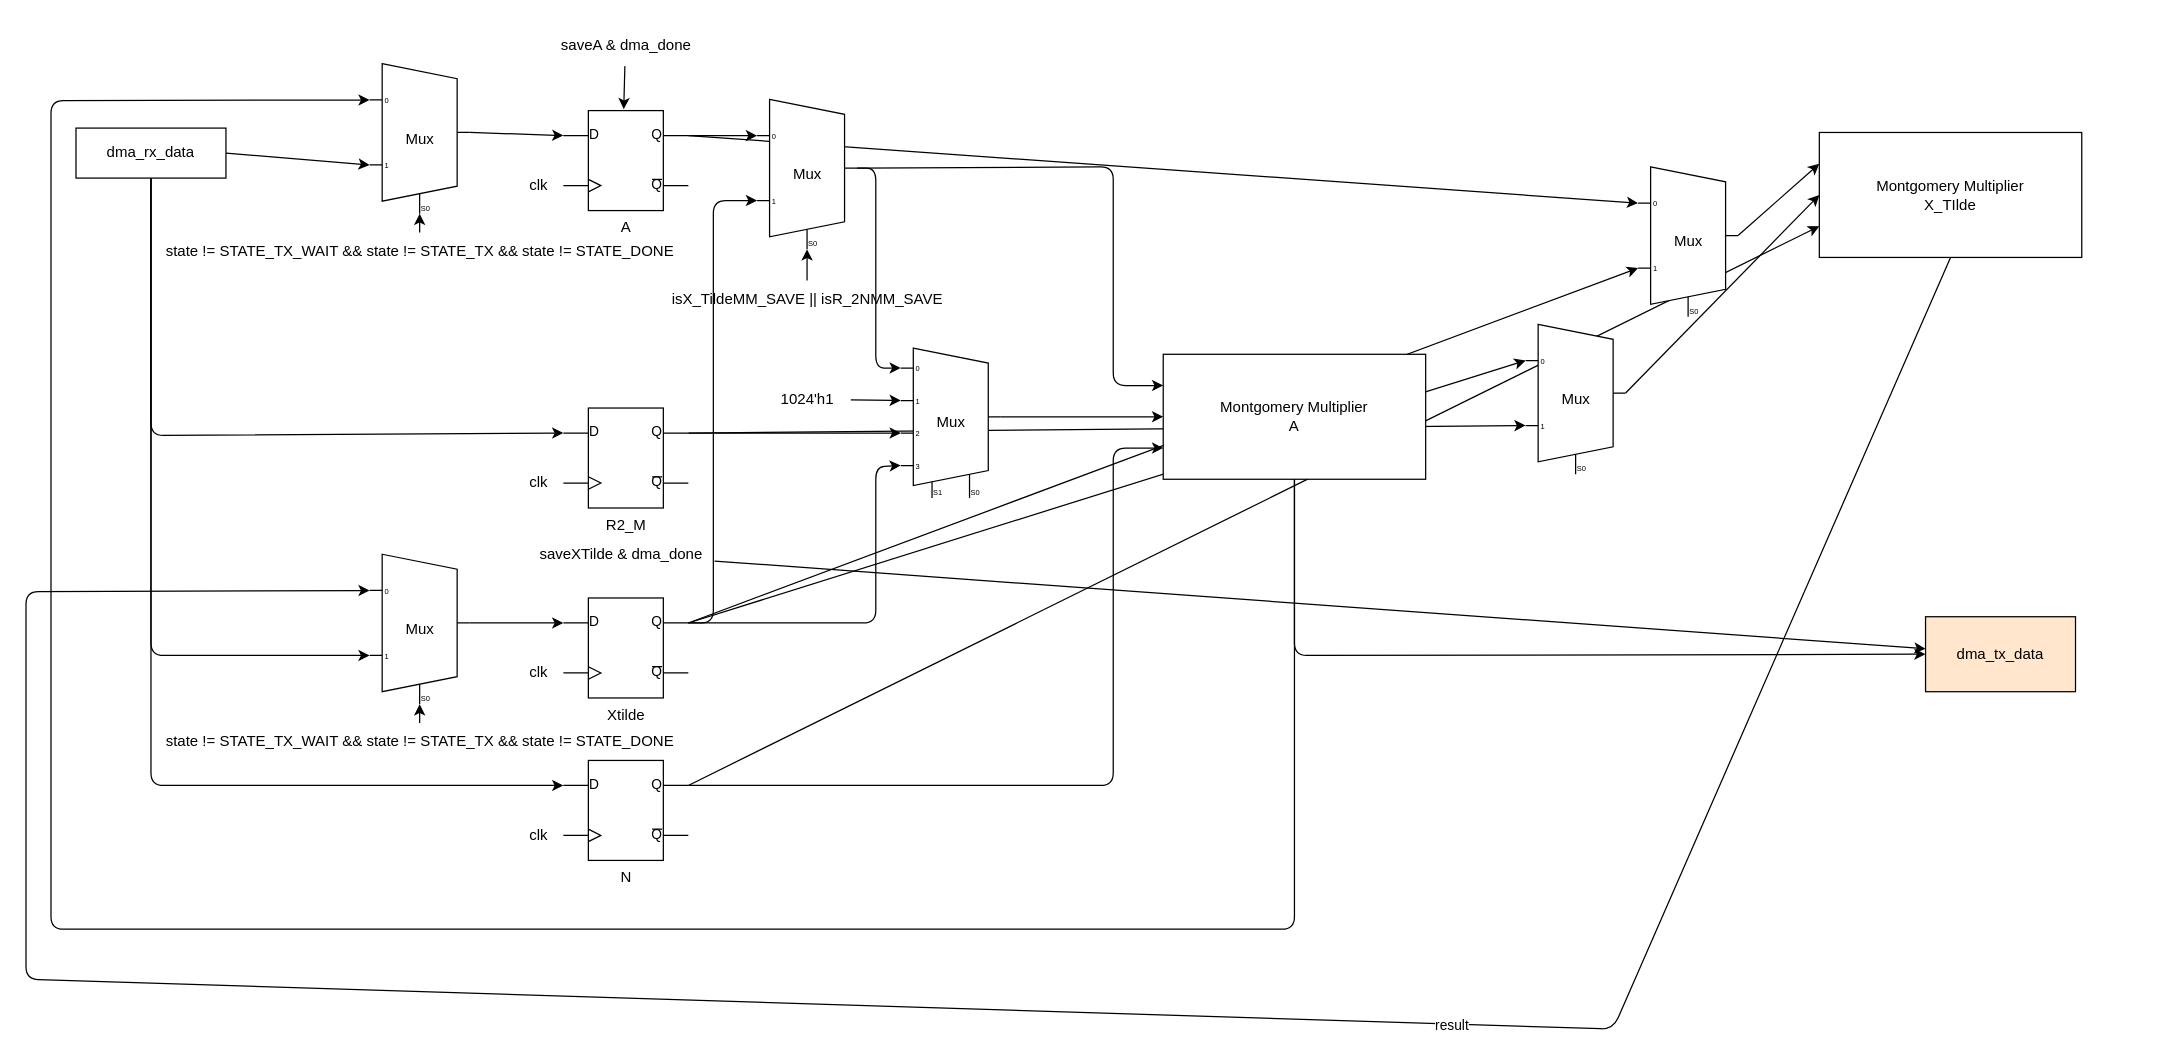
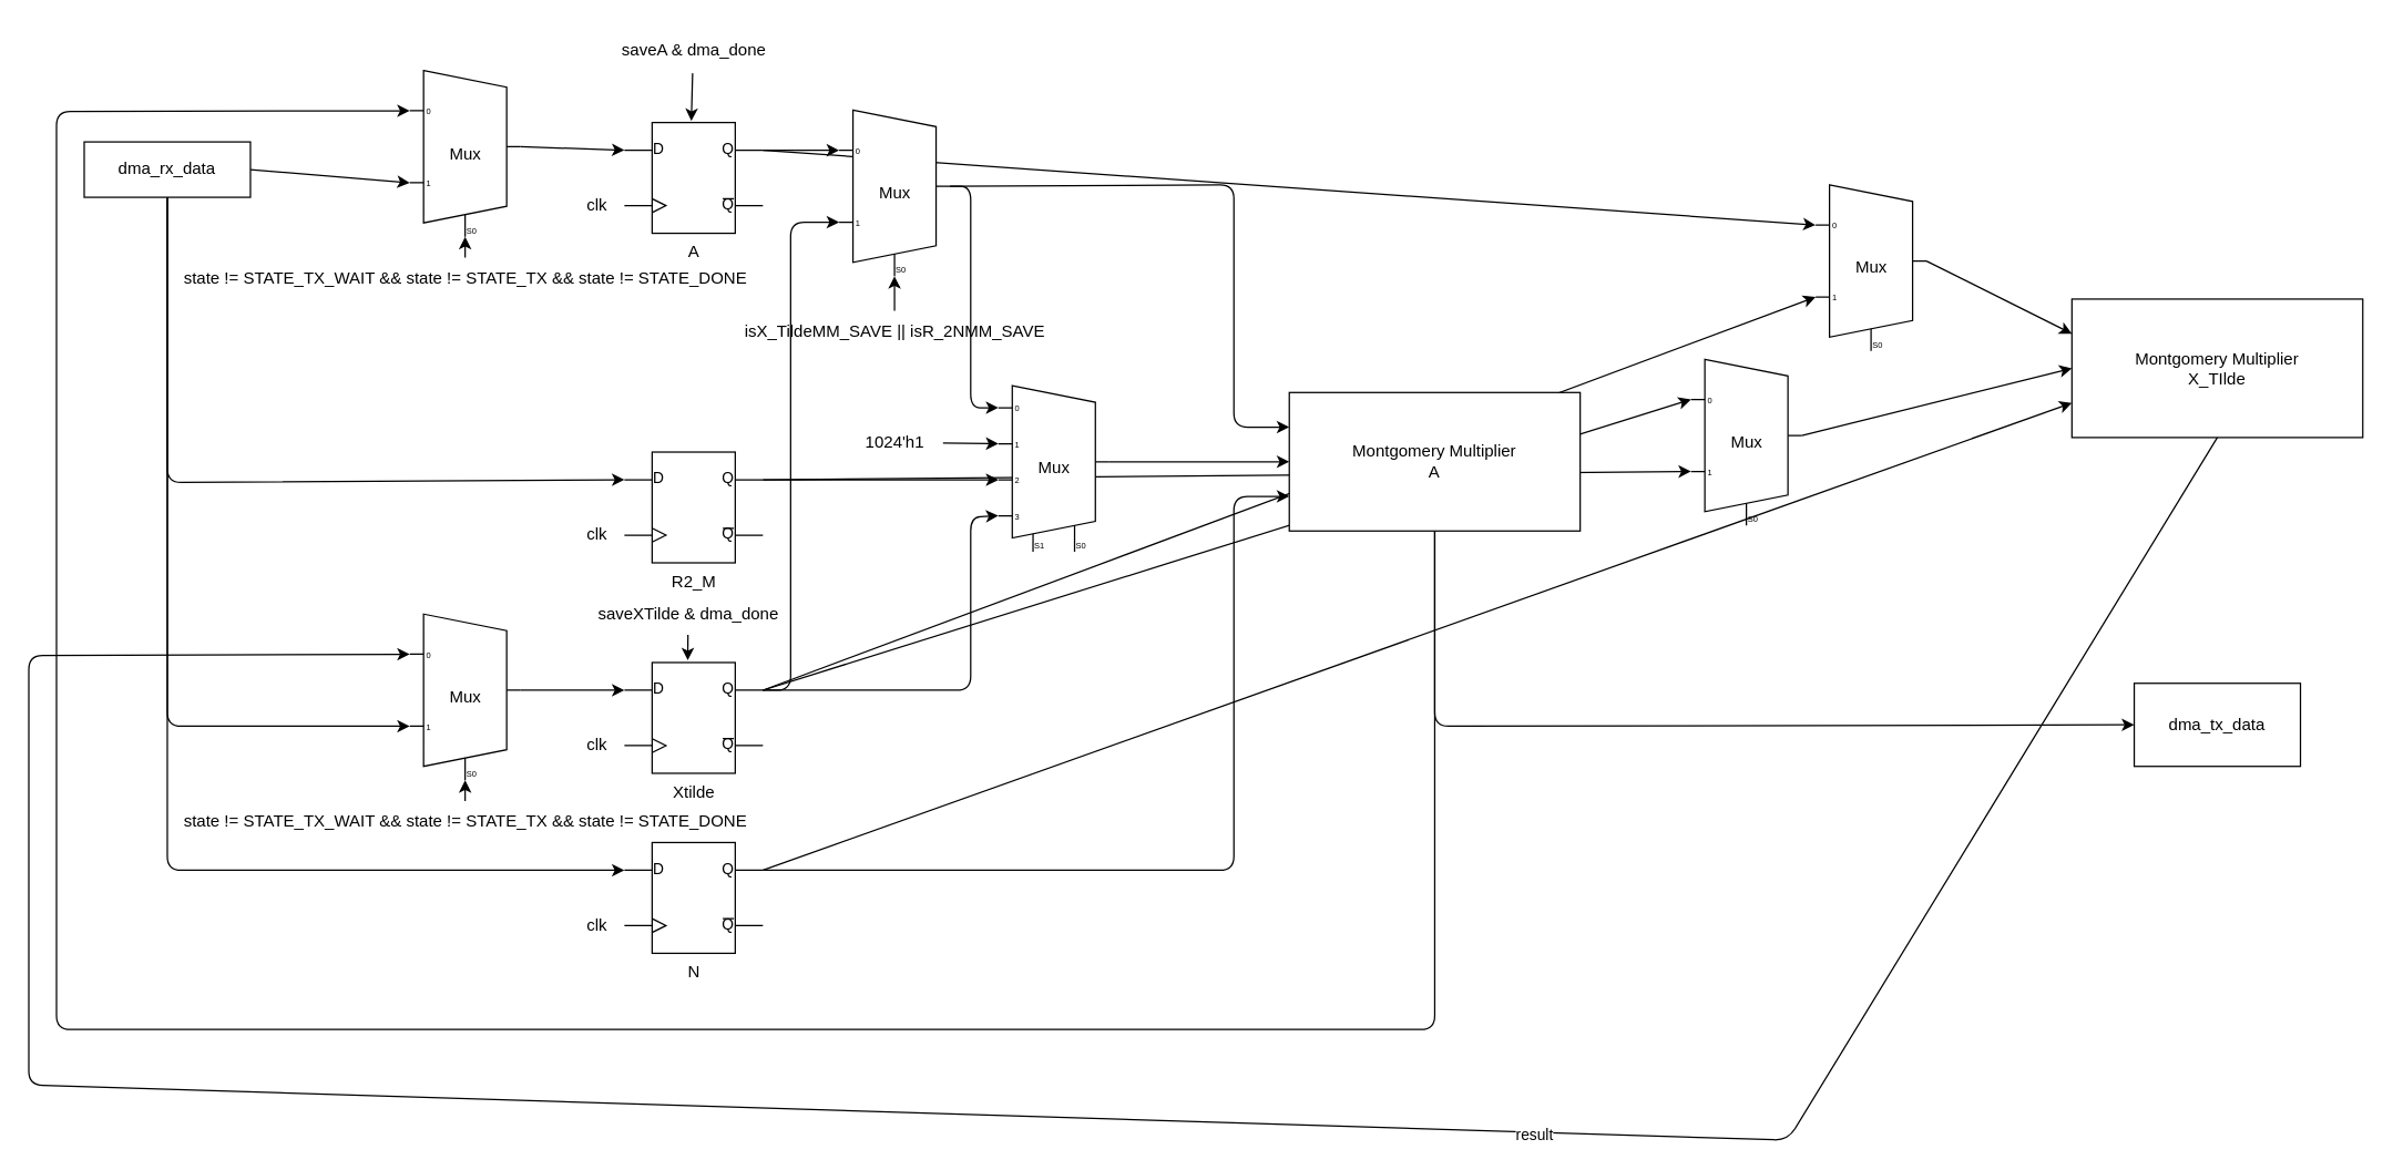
  <mxCell id="0" />
  <mxCell id="1" parent="0" />
  <mxCell id="2" style="edgeStyle=none;html=1;exitX=1;exitY=0.25;exitDx=0;exitDy=0;exitPerimeter=0;entryX=0;entryY=0.217;entryDx=0;entryDy=3;entryPerimeter=0;" parent="1" source="4" target="35" edge="1"><mxGeometry relative="1" as="geometry" /></mxCell>
  <mxCell id="3" style="edgeStyle=none;html=1;exitX=1;exitY=0.25;exitDx=0;exitDy=0;exitPerimeter=0;entryX=0;entryY=0.217;entryDx=0;entryDy=3;entryPerimeter=0;" edge="1" parent="1" source="4" target="56"><mxGeometry relative="1" as="geometry" /></mxCell>
  <mxCell id="4" value="A" style="verticalLabelPosition=bottom;shadow=0;dashed=0;align=center;html=1;verticalAlign=top;shape=mxgraph.electrical.logic_gates.d_type_flip-flop;" parent="1" vertex="1"><mxGeometry x="450" y="88" width="100" height="80" as="geometry" /></mxCell>
  <mxCell id="5" value="clk" style="text;html=1;align=center;verticalAlign=middle;resizable=0;points=[];autosize=1;strokeColor=none;fillColor=none;" parent="1" vertex="1"><mxGeometry x="410" y="133" width="40" height="30" as="geometry" /></mxCell>
  <mxCell id="6" style="edgeStyle=none;html=1;exitX=1;exitY=0.25;exitDx=0;exitDy=0;exitPerimeter=0;entryX=0;entryY=0.65;entryDx=0;entryDy=3;entryPerimeter=0;" parent="1" source="10" target="35" edge="1"><mxGeometry relative="1" as="geometry"><Array as="points"><mxPoint x="570" y="498" /><mxPoint x="570" y="160" /></Array></mxGeometry></mxCell>
  <mxCell id="7" style="edgeStyle=none;html=1;exitX=1;exitY=0.25;exitDx=0;exitDy=0;exitPerimeter=0;entryX=0;entryY=0.758;entryDx=0;entryDy=3;entryPerimeter=0;" parent="1" source="10" target="39" edge="1"><mxGeometry relative="1" as="geometry"><Array as="points"><mxPoint x="700" y="498" /><mxPoint x="700" y="373" /></Array></mxGeometry></mxCell>
  <mxCell id="8" style="edgeStyle=none;html=1;exitX=1;exitY=0.25;exitDx=0;exitDy=0;exitPerimeter=0;entryX=0;entryY=0.217;entryDx=0;entryDy=3;entryPerimeter=0;" edge="1" parent="1" source="10" target="54"><mxGeometry relative="1" as="geometry" /></mxCell>
  <mxCell id="9" style="edgeStyle=none;html=1;exitX=1;exitY=0.25;exitDx=0;exitDy=0;exitPerimeter=0;entryX=0;entryY=0.65;entryDx=0;entryDy=3;entryPerimeter=0;" edge="1" parent="1" source="10" target="56"><mxGeometry relative="1" as="geometry" /></mxCell>
  <mxCell id="10" value="Xtilde" style="verticalLabelPosition=bottom;shadow=0;dashed=0;align=center;html=1;verticalAlign=top;shape=mxgraph.electrical.logic_gates.d_type_flip-flop;" parent="1" vertex="1"><mxGeometry x="450" y="478" width="100" height="80" as="geometry" /></mxCell>
  <mxCell id="11" value="clk" style="text;html=1;align=center;verticalAlign=middle;resizable=0;points=[];autosize=1;strokeColor=none;fillColor=none;" parent="1" vertex="1"><mxGeometry x="410" y="523" width="40" height="30" as="geometry" /></mxCell>
  <mxCell id="12" style="edgeStyle=none;html=1;exitX=1;exitY=0.25;exitDx=0;exitDy=0;exitPerimeter=0;entryX=0;entryY=0.542;entryDx=0;entryDy=3;entryPerimeter=0;" parent="1" source="14" target="39" edge="1"><mxGeometry relative="1" as="geometry" /></mxCell>
  <mxCell id="13" style="edgeStyle=none;html=1;exitX=1;exitY=0.25;exitDx=0;exitDy=0;exitPerimeter=0;entryX=0;entryY=0.65;entryDx=0;entryDy=3;entryPerimeter=0;" edge="1" parent="1" source="14" target="54"><mxGeometry relative="1" as="geometry" /></mxCell>
  <mxCell id="14" value="R2_M" style="verticalLabelPosition=bottom;shadow=0;dashed=0;align=center;html=1;verticalAlign=top;shape=mxgraph.electrical.logic_gates.d_type_flip-flop;" parent="1" vertex="1"><mxGeometry x="450" y="326" width="100" height="80" as="geometry" /></mxCell>
  <mxCell id="15" value="clk" style="text;html=1;align=center;verticalAlign=middle;resizable=0;points=[];autosize=1;strokeColor=none;fillColor=none;" parent="1" vertex="1"><mxGeometry x="410" y="371" width="40" height="30" as="geometry" /></mxCell>
  <mxCell id="16" style="edgeStyle=none;html=1;exitX=1;exitY=0.25;exitDx=0;exitDy=0;exitPerimeter=0;entryX=0;entryY=0.75;entryDx=0;entryDy=0;" parent="1" source="18" target="24" edge="1"><mxGeometry relative="1" as="geometry"><Array as="points"><mxPoint x="890" y="628" /><mxPoint x="890" y="358" /></Array></mxGeometry></mxCell>
  <mxCell id="17" style="edgeStyle=none;html=1;exitX=1;exitY=0.25;exitDx=0;exitDy=0;exitPerimeter=0;entryX=0;entryY=0.75;entryDx=0;entryDy=0;" edge="1" parent="1" source="18" target="52"><mxGeometry relative="1" as="geometry" /></mxCell>
  <mxCell id="18" value="N" style="verticalLabelPosition=bottom;shadow=0;dashed=0;align=center;html=1;verticalAlign=top;shape=mxgraph.electrical.logic_gates.d_type_flip-flop;" parent="1" vertex="1"><mxGeometry x="450" y="608" width="100" height="80" as="geometry" /></mxCell>
  <mxCell id="19" value="clk" style="text;html=1;align=center;verticalAlign=middle;resizable=0;points=[];autosize=1;strokeColor=none;fillColor=none;" parent="1" vertex="1"><mxGeometry x="410" y="653" width="40" height="30" as="geometry" /></mxCell>
  <mxCell id="20" style="edgeStyle=none;html=1;entryX=0;entryY=0.217;entryDx=0;entryDy=3;entryPerimeter=0;exitX=0.5;exitY=1;exitDx=0;exitDy=0;" parent="1" source="52" target="30" edge="1"><mxGeometry relative="1" as="geometry"><mxPoint x="1010" y="338" as="targetPoint" /><Array as="points"><mxPoint x="1290" y="823" /><mxPoint x="20" y="783" /><mxPoint x="20" y="473" /></Array></mxGeometry></mxCell>
  <mxCell id="21" value="result" style="edgeLabel;html=1;align=center;verticalAlign=middle;resizable=0;points=[];" parent="20" vertex="1" connectable="0"><mxGeometry x="-0.365" y="1" relative="1" as="geometry"><mxPoint as="offset" /></mxGeometry></mxCell>
  <mxCell id="22" style="edgeStyle=none;html=1;entryX=0;entryY=0.5;entryDx=0;entryDy=0;" parent="1" source="24" target="43" edge="1"><mxGeometry relative="1" as="geometry"><Array as="points"><mxPoint x="1035" y="524" /></Array></mxGeometry></mxCell>
  <mxCell id="23" style="edgeStyle=none;html=1;entryX=0;entryY=0.217;entryDx=0;entryDy=3;entryPerimeter=0;" parent="1" source="24" target="45" edge="1"><mxGeometry relative="1" as="geometry"><Array as="points"><mxPoint x="1035" y="743" /><mxPoint x="40" y="743" /><mxPoint x="40" y="80" /></Array></mxGeometry></mxCell>
  <mxCell id="24" value="Montgomery Multiplier&lt;br&gt;A" style="whiteSpace=wrap;html=1;" parent="1" vertex="1"><mxGeometry x="930" y="283" width="210" height="100" as="geometry" /></mxCell>
  <mxCell id="25" style="edgeStyle=none;html=1;entryX=0;entryY=0.25;entryDx=0;entryDy=0;entryPerimeter=0;exitX=0.5;exitY=1;exitDx=0;exitDy=0;" parent="1" source="42" target="18" edge="1"><mxGeometry relative="1" as="geometry"><mxPoint x="235" y="413" as="targetPoint" /><mxPoint x="124.859" y="112" as="sourcePoint" /><Array as="points"><mxPoint x="120" y="628" /></Array></mxGeometry></mxCell>
  <mxCell id="26" style="edgeStyle=none;html=1;entryX=0;entryY=0.25;entryDx=0;entryDy=0;entryPerimeter=0;exitX=0.5;exitY=1;exitDx=0;exitDy=0;" parent="1" source="42" target="14" edge="1"><mxGeometry relative="1" as="geometry"><mxPoint x="124.37" y="114.4" as="sourcePoint" /><mxPoint x="390" y="298" as="targetPoint" /><Array as="points"><mxPoint x="120" y="348" /></Array></mxGeometry></mxCell>
  <mxCell id="27" style="edgeStyle=none;html=1;entryX=0;entryY=0.65;entryDx=0;entryDy=3;entryPerimeter=0;exitX=0.5;exitY=1;exitDx=0;exitDy=0;" parent="1" source="42" target="30" edge="1"><mxGeometry relative="1" as="geometry"><mxPoint x="124.826" y="112" as="sourcePoint" /><Array as="points"><mxPoint x="120" y="524" /></Array></mxGeometry></mxCell>
  <mxCell id="28" style="edgeStyle=none;html=1;entryX=0;entryY=0.65;entryDx=0;entryDy=3;entryPerimeter=0;exitX=1;exitY=0.5;exitDx=0;exitDy=0;" parent="1" source="42" target="45" edge="1"><mxGeometry relative="1" as="geometry"><mxPoint x="170" y="97.692" as="sourcePoint" /></mxGeometry></mxCell>
  <mxCell id="29" style="edgeStyle=none;html=1;exitX=1;exitY=0.5;exitDx=0;exitDy=-5;exitPerimeter=0;entryX=0;entryY=0.25;entryDx=0;entryDy=0;entryPerimeter=0;" parent="1" source="30" target="10" edge="1"><mxGeometry relative="1" as="geometry" /></mxCell>
  <mxCell id="30" value="Mux" style="shadow=0;dashed=0;align=center;html=1;strokeWidth=1;shape=mxgraph.electrical.abstract.mux2;" parent="1" vertex="1"><mxGeometry x="295" y="443" width="80" height="120" as="geometry" /></mxCell>
  <mxCell id="31" style="edgeStyle=none;html=1;entryX=0.375;entryY=1;entryDx=10;entryDy=0;entryPerimeter=0;" parent="1" source="32" target="30" edge="1"><mxGeometry relative="1" as="geometry" /></mxCell>
  <mxCell id="32" value="state != STATE_TX_WAIT &amp;amp;&amp;amp; state != STATE_TX &amp;amp;&amp;amp; state != STATE_DONE" style="text;html=1;align=center;verticalAlign=middle;resizable=0;points=[];autosize=1;strokeColor=none;fillColor=none;" parent="1" vertex="1"><mxGeometry x="120" y="578" width="430" height="30" as="geometry" /></mxCell>
  <mxCell id="33" style="edgeStyle=none;html=1;exitX=1;exitY=0.5;exitDx=0;exitDy=-5;exitPerimeter=0;entryX=0;entryY=0.25;entryDx=0;entryDy=0;" parent="1" source="35" target="24" edge="1"><mxGeometry relative="1" as="geometry"><Array as="points"><mxPoint x="890" y="133" /><mxPoint x="890" y="308" /></Array></mxGeometry></mxCell>
  <mxCell id="34" style="edgeStyle=none;html=1;entryX=0;entryY=0.108;entryDx=0;entryDy=3;entryPerimeter=0;exitX=1;exitY=0.5;exitDx=0;exitDy=-5;exitPerimeter=0;" parent="1" source="35" target="39" edge="1"><mxGeometry relative="1" as="geometry"><mxPoint x="660" y="128" as="sourcePoint" /><Array as="points"><mxPoint x="700" y="134" /><mxPoint x="700" y="294" /></Array></mxGeometry></mxCell>
  <mxCell id="35" value="Mux" style="shadow=0;dashed=0;align=center;html=1;strokeWidth=1;shape=mxgraph.electrical.abstract.mux2;" parent="1" vertex="1"><mxGeometry x="605" y="79" width="80" height="120" as="geometry" /></mxCell>
  <mxCell id="36" style="edgeStyle=none;html=1;entryX=0.375;entryY=1;entryDx=10;entryDy=0;entryPerimeter=0;" parent="1" source="37" target="35" edge="1"><mxGeometry relative="1" as="geometry" /></mxCell>
  <mxCell id="37" value="isX_TildeMM_SAVE || isR_2NMM_SAVE" style="text;html=1;align=center;verticalAlign=middle;resizable=0;points=[];autosize=1;strokeColor=none;fillColor=none;" parent="1" vertex="1"><mxGeometry x="525" y="224" width="240" height="30" as="geometry" /></mxCell>
  <mxCell id="38" style="edgeStyle=none;html=1;exitX=1;exitY=0.5;exitDx=0;exitDy=-5;exitPerimeter=0;entryX=0;entryY=0.5;entryDx=0;entryDy=0;" parent="1" source="39" target="24" edge="1"><mxGeometry relative="1" as="geometry" /></mxCell>
  <mxCell id="39" value="Mux" style="shadow=0;dashed=0;align=center;html=1;strokeWidth=1;shape=mxgraph.electrical.abstract.mux2;selectorPins=2;" parent="1" vertex="1"><mxGeometry x="720" y="278" width="80" height="120" as="geometry" /></mxCell>
  <mxCell id="40" style="edgeStyle=none;html=1;entryX=0;entryY=0.325;entryDx=0;entryDy=3;entryPerimeter=0;" parent="1" source="41" target="39" edge="1"><mxGeometry relative="1" as="geometry" /></mxCell>
  <mxCell id="41" value="1024'h1" style="text;html=1;align=center;verticalAlign=middle;resizable=0;points=[];autosize=1;strokeColor=none;fillColor=none;" parent="1" vertex="1"><mxGeometry x="610" y="304" width="70" height="30" as="geometry" /></mxCell>
  <mxCell id="42" value="dma_rx_data" style="whiteSpace=wrap;html=1;" parent="1" vertex="1"><mxGeometry x="60" y="102" width="120" height="40" as="geometry" /></mxCell>
- <mxCell id="43" value="dma_tx_data" style="whiteSpace=wrap;html=1;fillColor=#ffe6cc;" parent="1" vertex="1"><mxGeometry x="1540" y="493" width="120" height="60" as="geometry" /></mxCell>
+ <mxCell id="43" value="dma_tx_data" style="whiteSpace=wrap;html=1;" parent="1" vertex="1"><mxGeometry x="1540" y="493" width="120" height="60" as="geometry" /></mxCell>
  <mxCell id="44" style="edgeStyle=none;html=1;exitX=1;exitY=0.5;exitDx=0;exitDy=-5;exitPerimeter=0;entryX=0;entryY=0.25;entryDx=0;entryDy=0;entryPerimeter=0;" parent="1" source="45" target="4" edge="1"><mxGeometry relative="1" as="geometry" /></mxCell>
  <mxCell id="45" value="Mux" style="shadow=0;dashed=0;align=center;html=1;strokeWidth=1;shape=mxgraph.electrical.abstract.mux2;" parent="1" vertex="1"><mxGeometry x="295" y="50.5" width="80" height="120" as="geometry" /></mxCell>
  <mxCell id="46" style="edgeStyle=none;html=1;entryX=0.375;entryY=1;entryDx=10;entryDy=0;entryPerimeter=0;" parent="1" source="47" target="45" edge="1"><mxGeometry relative="1" as="geometry" /></mxCell>
  <mxCell id="47" value="state != STATE_TX_WAIT &amp;amp;&amp;amp; state != STATE_TX &amp;amp;&amp;amp; state != STATE_DONE" style="text;html=1;align=center;verticalAlign=middle;resizable=0;points=[];autosize=1;strokeColor=none;fillColor=none;" parent="1" vertex="1"><mxGeometry x="120" y="185.5" width="430" height="30" as="geometry" /></mxCell>
  <mxCell id="48" value="" style="edgeStyle=none;orthogonalLoop=1;jettySize=auto;html=1;entryX=0.483;entryY=-0.014;entryDx=0;entryDy=0;entryPerimeter=0;exitX=0.494;exitY=1.064;exitDx=0;exitDy=0;exitPerimeter=0;" edge="1" parent="1" source="49" target="4"><mxGeometry width="100" relative="1" as="geometry"><mxPoint x="500" y="23" as="sourcePoint" /><mxPoint x="560" y="-17" as="targetPoint" /><Array as="points" /></mxGeometry></mxCell>
  <mxCell id="49" value="saveA &amp;amp; dma_done" style="text;html=1;align=center;verticalAlign=middle;resizable=0;points=[];autosize=1;strokeColor=none;fillColor=none;" vertex="1" parent="1"><mxGeometry x="435" y="20.5" width="130" height="30" as="geometry" /></mxCell>
- <mxCell id="50" style="edgeStyle=none;html=1;" edge="1" parent="1" source="51" target="43"><mxGeometry relative="1" as="geometry" /></mxCell>
+ <mxCell id="50" style="edgeStyle=none;html=1;entryX=0.457;entryY=-0.02;entryDx=0;entryDy=0;entryPerimeter=0;" edge="1" parent="1" source="51" target="10"><mxGeometry relative="1" as="geometry" /></mxCell>
  <mxCell id="51" value="saveXTilde &amp;amp; dma_done" style="text;html=1;align=center;verticalAlign=middle;resizable=0;points=[];autosize=1;strokeColor=none;fillColor=none;" vertex="1" parent="1"><mxGeometry x="421" y="428" width="150" height="30" as="geometry" /></mxCell>
- <mxCell id="52" value="Montgomery Multiplier&lt;br&gt;X_TIlde" style="whiteSpace=wrap;html=1;" vertex="1" parent="1"><mxGeometry x="1455" y="105.5" width="210" height="100" as="geometry" /></mxCell>
+ <mxCell id="52" value="Montgomery Multiplier&lt;br&gt;X_TIlde" style="whiteSpace=wrap;html=1;" vertex="1" parent="1"><mxGeometry x="1495" y="215.5" width="210" height="100" as="geometry" /></mxCell>
  <mxCell id="53" style="edgeStyle=none;html=1;exitX=1;exitY=0.5;exitDx=0;exitDy=-5;exitPerimeter=0;entryX=0;entryY=0.5;entryDx=0;entryDy=0;" edge="1" parent="1" source="54" target="52"><mxGeometry relative="1" as="geometry" /></mxCell>
  <mxCell id="54" value="Mux" style="shadow=0;dashed=0;align=center;html=1;strokeWidth=1;shape=mxgraph.electrical.abstract.mux2;" vertex="1" parent="1"><mxGeometry x="1220" y="259" width="80" height="120" as="geometry" /></mxCell>
  <mxCell id="55" style="edgeStyle=none;html=1;exitX=1;exitY=0.5;exitDx=0;exitDy=-5;exitPerimeter=0;entryX=0;entryY=0.25;entryDx=0;entryDy=0;" edge="1" parent="1" source="56" target="52"><mxGeometry relative="1" as="geometry" /></mxCell>
  <mxCell id="56" value="Mux" style="shadow=0;dashed=0;align=center;html=1;strokeWidth=1;shape=mxgraph.electrical.abstract.mux2;selectorPins=1;" vertex="1" parent="1"><mxGeometry x="1310" y="133" width="80" height="120" as="geometry" /></mxCell>
